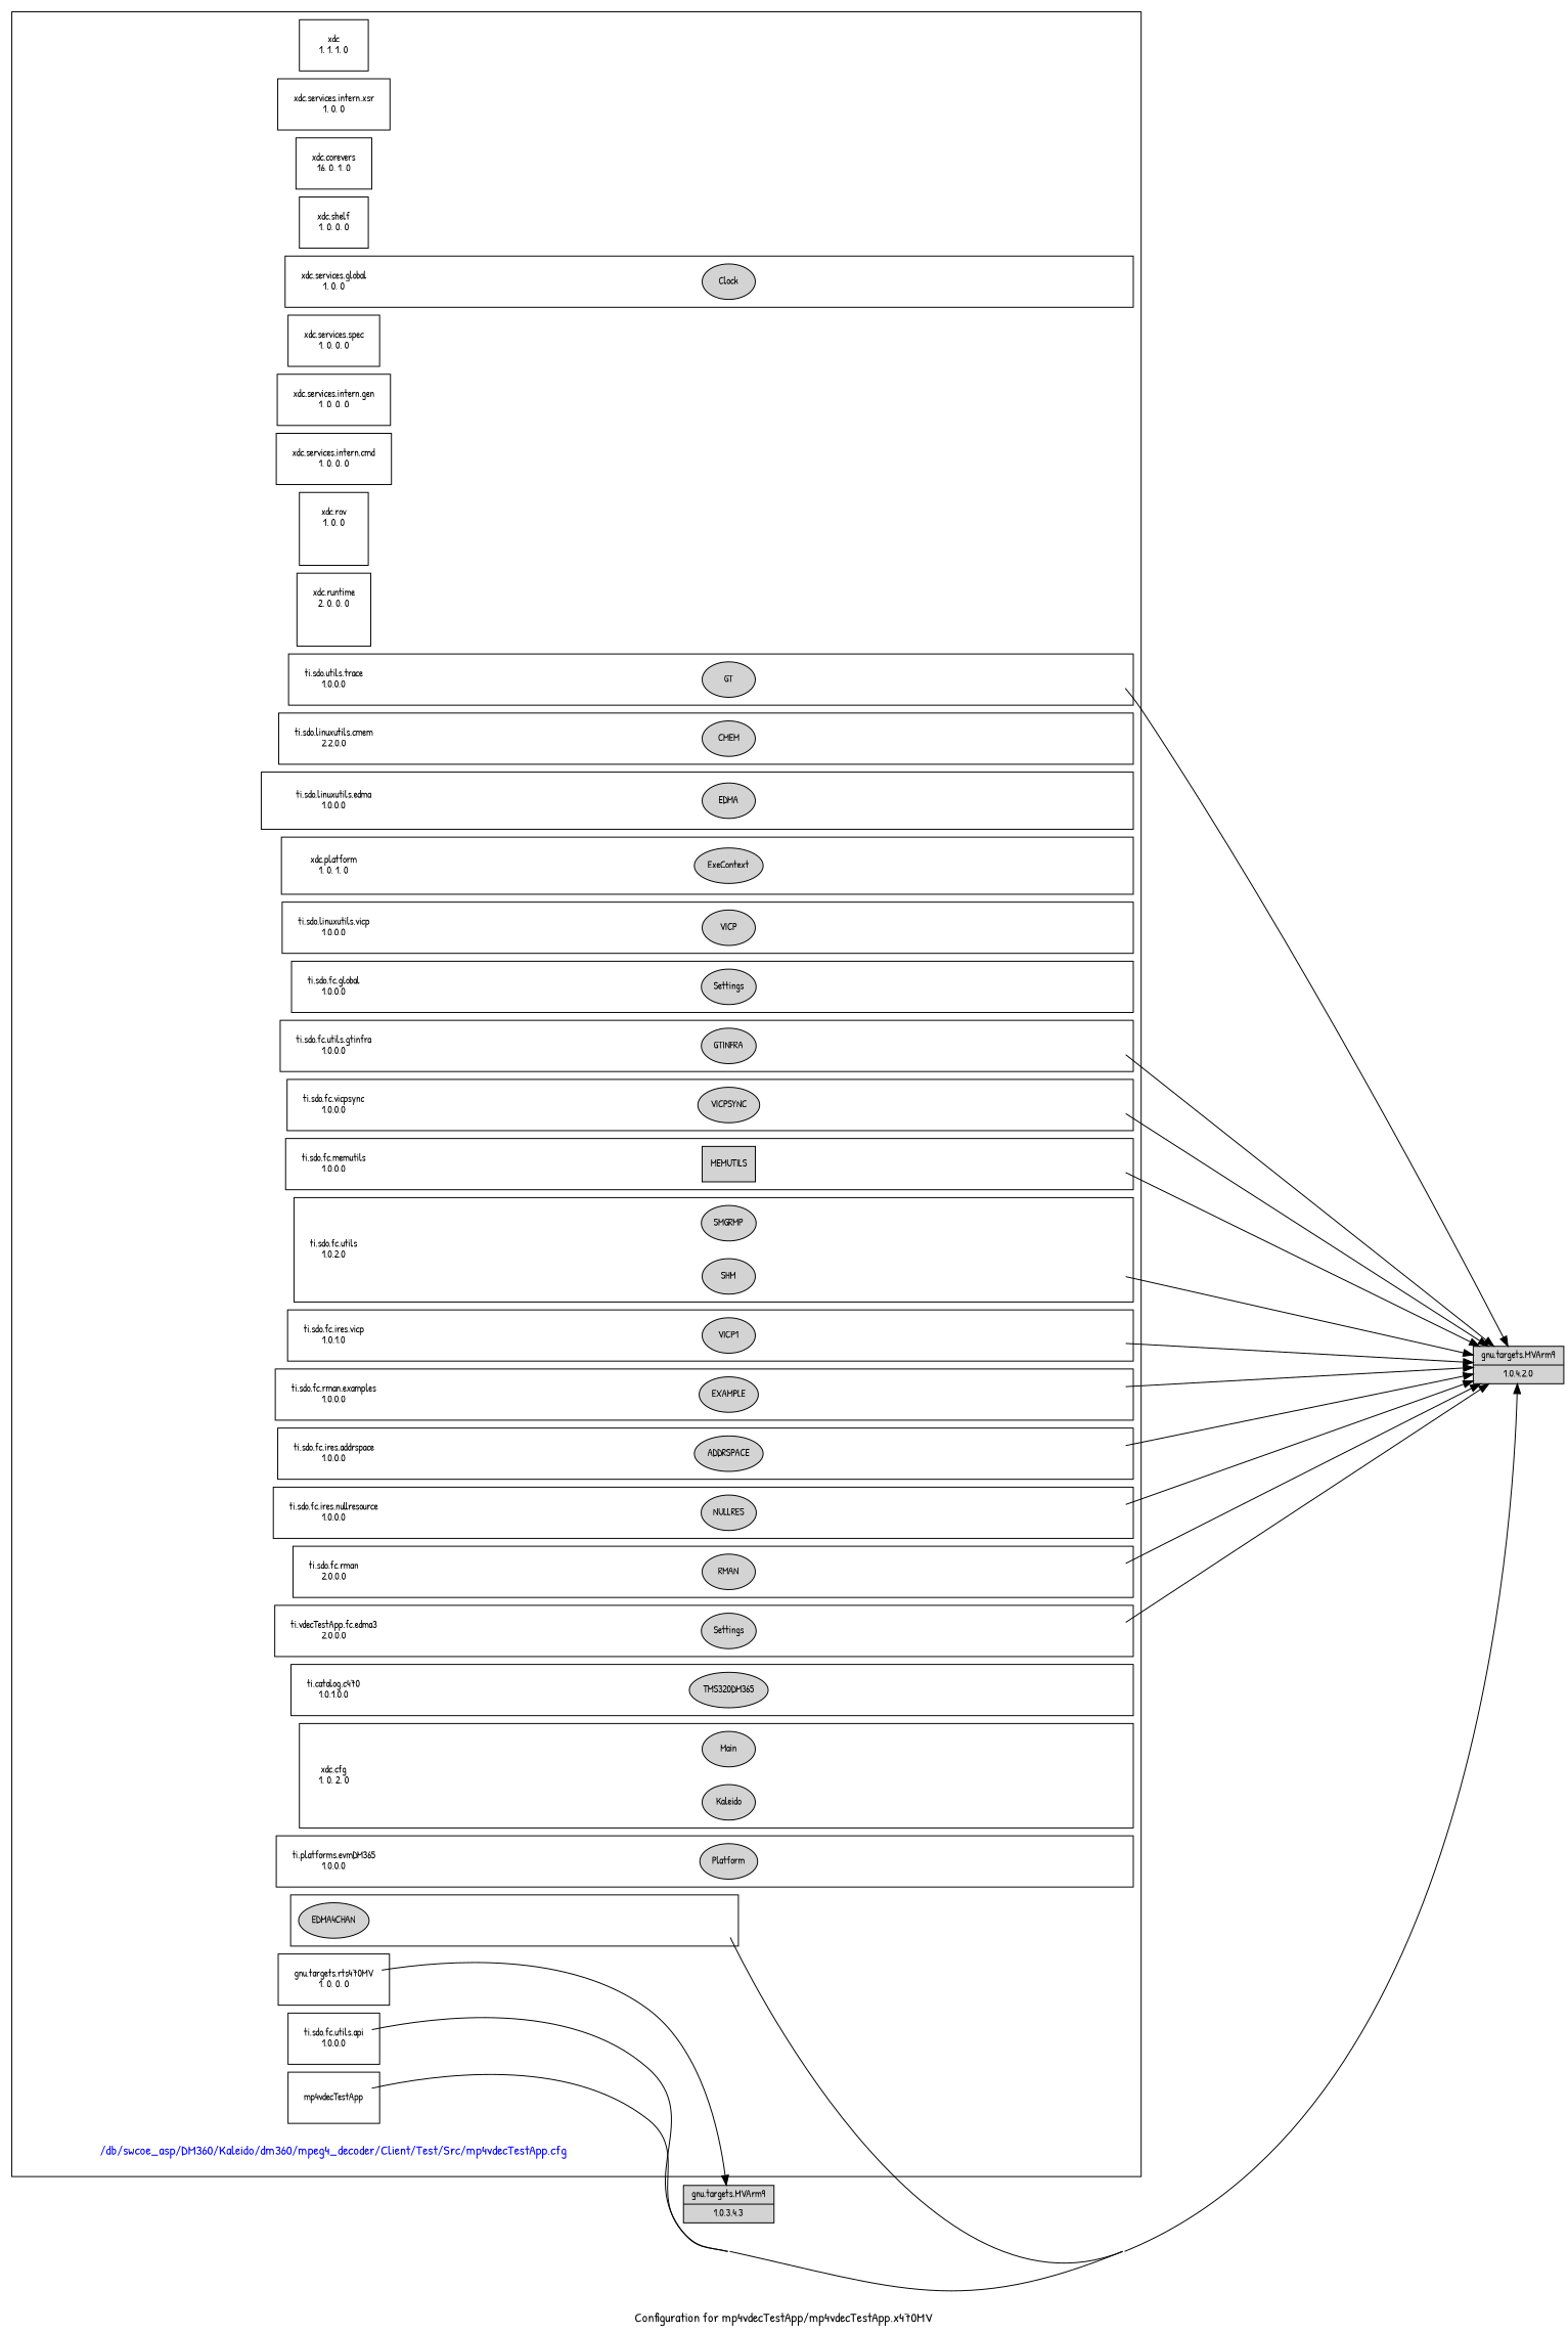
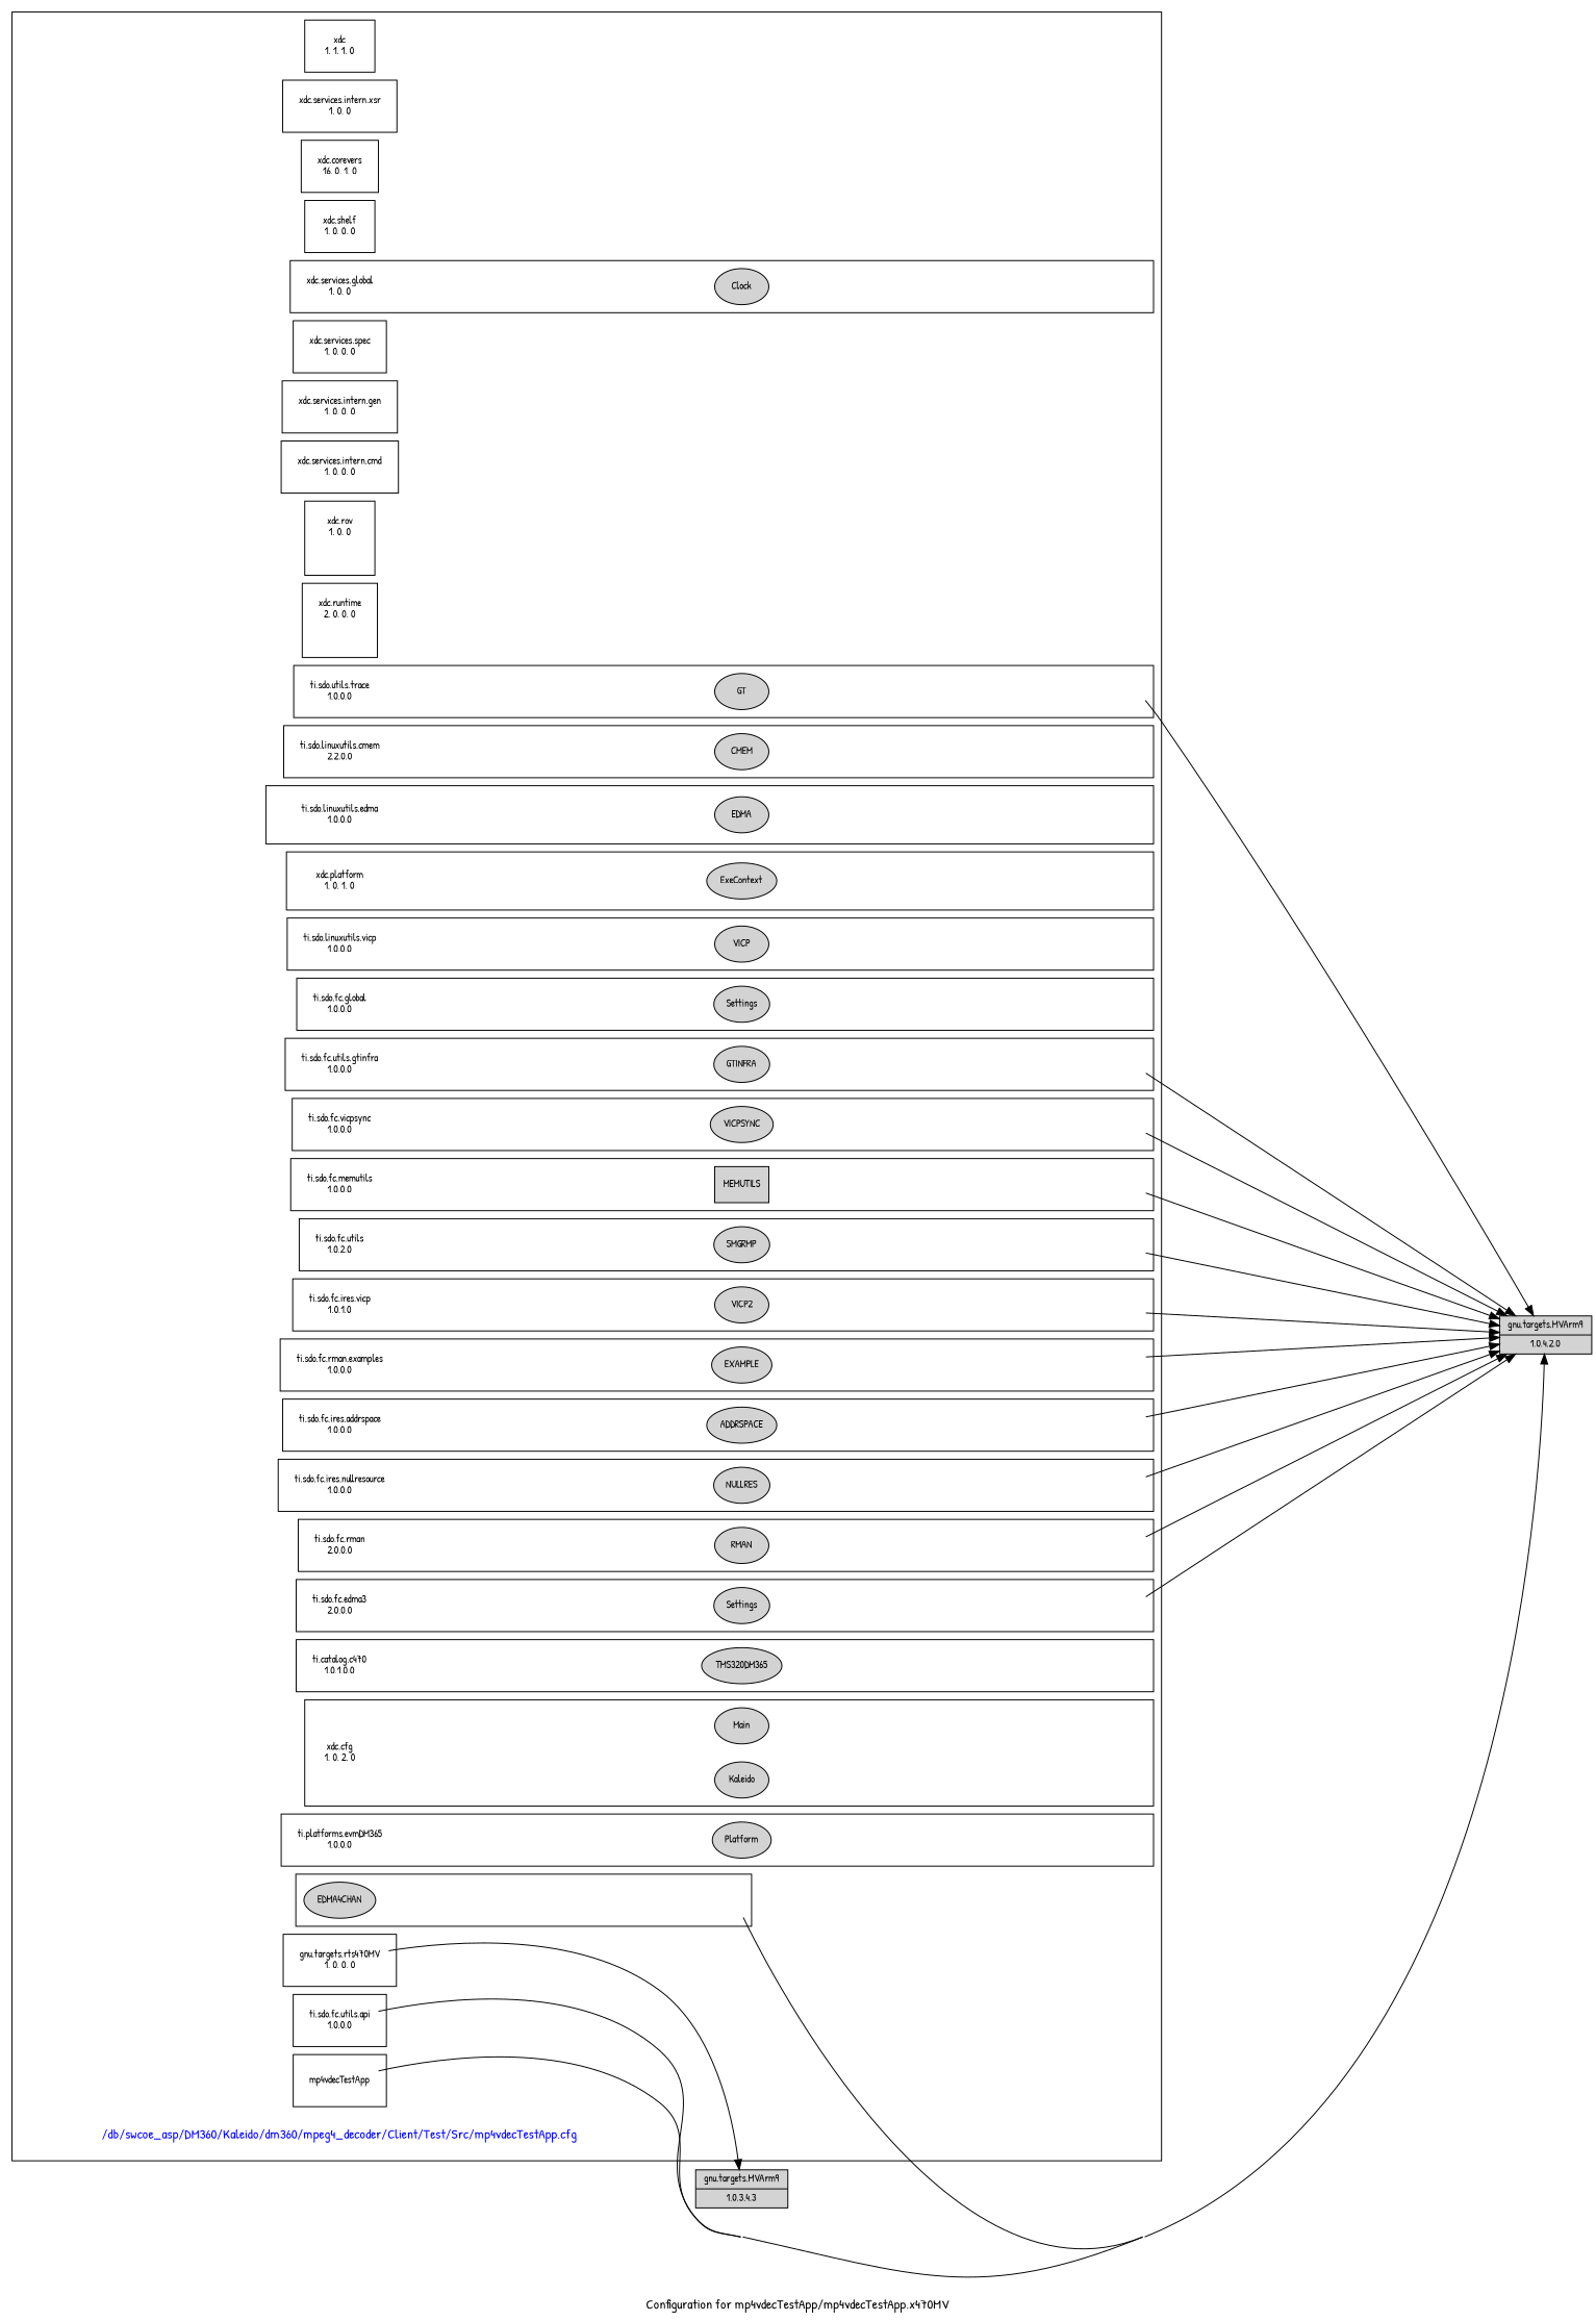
  digraph {
    compound=true
    concentrate=true
    fontname="Patrick Hand"
    label="\nConfiguration for mp4vdecTestApp/mp4vdecTestApp.x470MV"
    rankdir=LR
    ranksep=".50 equally"
    node [font=Helvetica fontcolor=black fontname="Patrick Hand" fontsize=10 shape=box]
    edge [fontname="Patrick Hand" style=invis]
    n1 [color=white label="xdc\n1, 1, 1, 0"]
    n2 [color=white label="xdc.corevers\n16, 0, 1, 0"]
    n3 [color=white label="xdc.shelf\n1, 0, 0, 0"]
    n4 [color=white label="xdc.services.global\n1, 0, 0"]
    n5 [fillcolor=lightgray label=Clock style=filled shape=""]
    xdc_services_global__bot [shape=point style=invis]
    n7 [color=white label="xdc.services.spec\n1, 0, 0, 0"]
    n8 [color=white label="xdc.services.intern.xsr\n1, 0, 0"]
    n9 [color=white label="xdc.services.intern.gen\n1, 0, 0, 0"]
    n10 [color=white label="xdc.services.intern.cmd\n1, 0, 0, 0"]
    n11 [color=white label="xdc.rov\n1, 0, 0"]
    xdc_rov__bot [shape=point style=invis]
    n13 [color=white label="xdc.runtime\n2, 0, 0, 0"]
    xdc_runtime__bot [shape=point style=invis]
    n15 [color=white label="gnu.targets.rts470MV\n1, 0, 0, 0"]
    n16 [color=white label="ti.sdo.utils.trace\n1,0,0,0"]
    n17 [fillcolor=lightgray label=GT style=filled shape=""]
    ti_sdo_utils_trace__bot [shape=point style=invis]
    n19 [color=white label="ti.sdo.linuxutils.cmem\n2,2,0,0"]
    n20 [fillcolor=lightgray label=CMEM style=filled shape=""]
    ti_sdo_linuxutils_cmem__bot [shape=point style=invis]
    n22 [color=white label="ti.sdo.linuxutils.edma\n1,0,0,0" shape=ellipse]
    n23 [fillcolor=lightgray label=EDMA style=filled shape=""]
    ti_sdo_linuxutils_edma__bot [shape=point style=invis]
    n25 [color=white label="xdc.platform\n1, 0, 1, 0" shape=ellipse]
    n26 [fillcolor=lightgray label=ExeContext style=filled shape=""]
    xdc_platform__bot [shape=point style=invis]
    n28 [color=white label="ti.sdo.linuxutils.vicp\n1,0,0,0"]
    n29 [fillcolor=lightgray label=VICP style=filled shape=""]
    ti_sdo_linuxutils_vicp__bot [shape=point style=invis]
    n31 [color=white label="ti.sdo.fc.global\n1,0,0,0"]
    n32 [fillcolor=lightgray label=Settings style=filled shape=""]
    ti_sdo_fc_global__bot [shape=point style=invis]
    n34 [color=white label="ti.sdo.fc.utils.gtinfra\n1,0,0,0"]
    n35 [fillcolor=lightgray label=GTINFRA style=filled shape=""]
    ti_sdo_fc_utils_gtinfra__bot [shape=point style=invis]
    n37 [color=white label="ti.sdo.fc.vicpsync\n1,0,0,0"]
    n38 [fillcolor=lightgray label=VICPSYNC style=filled shape=""]
    ti_sdo_fc_vicpsync__bot [shape=point style=invis]
    n40 [color=white label="ti.sdo.fc.memutils\n1,0,0,0"]
    n41 [fillcolor=lightgray label=MEMUTILS style=filled]
    ti_sdo_fc_memutils__bot [shape=point style=invis]
    n43 [color=white label="ti.sdo.fc.utils\n1,0,2,0"]
-   n44 [fillcolor=lightgray label=SHM style=filled shape=""]
    n45 [fillcolor=lightgray label=SMGRMP style=filled shape=""]
    ti_sdo_fc_utils__bot [shape=point style=invis]
    n47 [color=white label="ti.sdo.fc.ires.vicp\n1,0,1,0"]
-   n48 [fillcolor=lightgray label=VICP1 style=filled shape=""]
+   n48 [fillcolor=lightgray label=VICP2 style=filled shape=""]
    ti_sdo_fc_ires_vicp__bot [shape=point style=invis]
    n50 [color=white label="ti.sdo.fc.rman.examples\n1,0,0,0"]
    n51 [fillcolor=lightgray label=EXAMPLE style=filled shape=""]
    ti_sdo_fc_rman_examples__bot [shape=point style=invis]
    n53 [color=white label="ti.sdo.fc.ires.addrspace\n1,0,0,0"]
    n54 [fillcolor=lightgray label=ADDRSPACE style=filled shape=""]
    ti_sdo_fc_ires_addrspace__bot [shape=point style=invis]
    n56 [color=white label="ti.sdo.fc.utils.api\n1,0,0,0"]
    n57 [color=white label="ti.sdo.fc.ires.nullresource\n1,0,0,0"]
    n58 [fillcolor=lightgray label=NULLRES style=filled shape=""]
    ti_sdo_fc_ires_nullresource__bot [shape=point style=invis]
    n60 [color=white label="ti.sdo.fc.rman\n2,0,0,0"]
    n61 [fillcolor=lightgray label=RMAN style=filled shape=""]
    ti_sdo_fc_rman__bot [shape=point style=invis]
-   n63 [color=white label="ti.vdecTestApp.fc.edma3\n2,0,0,0"]
+   n63 [color=white label="ti.sdo.fc.edma3\n2,0,0,0"]
    n64 [fillcolor=lightgray label=Settings style=filled shape=""]
    ti_sdo_fc_edma3__bot [shape=point style=invis]
    n66 [fillcolor=lightgray label=EDMA4CHAN style=filled shape=""]
    ti_sdo_fc_ires_edma3chan__bot [shape=point style=invis]
    n68 [color=white label="ti.catalog.c470\n1,0,1,0,0"]
    n69 [fillcolor=lightgray label=TMS320DM365 style=filled shape=""]
    ti_catalog_c470__bot [shape=point style=invis]
    n71 [color=white label="xdc.cfg\n1, 0, 2, 0"]
    n72 [fillcolor=lightgray label=Kaleido style=filled shape=""]
    n73 [fillcolor=lightgray label=Main style=filled shape=""]
    xdc_cfg__bot [shape=point style=invis]
    n75 [color=white label="ti.platforms.evmDM365\n1,0,0,0"]
    n76 [fillcolor=lightgray label=Platform style=filled shape=""]
    ti_platforms_evmDM365__bot [shape=point style=invis]
    n78 [color=white label="mp4vdecTestApp\n"]
    n79 [color=white fontcolor=blue fontsize=14 label="/db/swcoe_asp/DM360/Kaleido/dm360/mpeg4_decoder/Client/Test/Src/mp4vdecTestApp.cfg" shape=""]
    n80 [fillcolor=lightgrey label="gnu.targets.MVArm9|1,0,3.4,3" shape=record style=filled]
    n81 [fillcolor=lightgrey label="gnu.targets.MVArm9|1,0,4.2,0" shape=record style=filled]
    subgraph cluster_1 {
      label=""
      n79
      subgraph cluster_2 {
        label=""
        n1
      }
      subgraph cluster_3 {
        label=""
        n8
      }
      subgraph cluster_4 {
        label=""
        n2
      }
      subgraph cluster_5 {
        label=""
        n3
      }
      subgraph cluster_6 {
        label=""
        n4
        n5
        xdc_services_global__bot
      }
      subgraph cluster_7 {
        label=""
        n7
      }
      subgraph cluster_8 {
        label=""
        n9
      }
      subgraph cluster_9 {
        label=""
        n10
      }
      subgraph cluster_10 {
        label=""
        n11
        xdc_rov__bot
      }
      subgraph cluster_11 {
        label=""
        n13
        xdc_runtime__bot
      }
      subgraph cluster_12 {
        label=""
        n15
      }
      subgraph cluster_13 {
        label=""
        n16
        n17
        ti_sdo_utils_trace__bot
      }
      subgraph cluster_14 {
        label=""
        n19
        n20
        ti_sdo_linuxutils_cmem__bot
      }
      subgraph cluster_15 {
        label=""
        n22
        n23
        ti_sdo_linuxutils_edma__bot
      }
      subgraph cluster_16 {
        label=""
        n25
        n26
        xdc_platform__bot
      }
      subgraph cluster_17 {
        label=""
        n28
        n29
        ti_sdo_linuxutils_vicp__bot
      }
      subgraph cluster_18 {
        label=""
        n31
        n32
        ti_sdo_fc_global__bot
      }
      subgraph cluster_19 {
        label=""
        n34
        n35
        ti_sdo_fc_utils_gtinfra__bot
      }
      subgraph cluster_20 {
        label=""
        n37
        n38
        ti_sdo_fc_vicpsync__bot
      }
      subgraph cluster_21 {
        label=""
        n40
        n41
        ti_sdo_fc_memutils__bot
      }
      subgraph cluster_22 {
        label=""
        n43
-       n44
        n45
        ti_sdo_fc_utils__bot
      }
      subgraph cluster_23 {
        label=""
        n47
        n48
        ti_sdo_fc_ires_vicp__bot
      }
      subgraph cluster_24 {
        label=""
        n50
        n51
        ti_sdo_fc_rman_examples__bot
      }
      subgraph cluster_25 {
        label=""
        n53
        n54
        ti_sdo_fc_ires_addrspace__bot
      }
      subgraph cluster_26 {
        label=""
        n56
      }
      subgraph cluster_27 {
        label=""
        n57
        n58
        ti_sdo_fc_ires_nullresource__bot
      }
      subgraph cluster_28 {
        label=""
        n60
        n61
        ti_sdo_fc_rman__bot
      }
      subgraph cluster_29 {
        label=""
        n63
        n64
        ti_sdo_fc_edma3__bot
      }
      subgraph cluster_30 {
        label=""
        n66
        ti_sdo_fc_ires_edma3chan__bot
      }
      subgraph cluster_31 {
        label=""
        n68
        n69
        ti_catalog_c470__bot
      }
      subgraph cluster_32 {
        label=""
        n71
        n72
        n73
        xdc_cfg__bot
      }
      subgraph cluster_33 {
        label=""
        n75
        n76
        ti_platforms_evmDM365__bot
      }
      subgraph cluster_34 {
        label=""
        n78
      }
    }
    n4 -> n5
    n5 -> xdc_services_global__bot
    n15 -> n80 [style=""]
    n16 -> n17
    n17 -> ti_sdo_utils_trace__bot
    ti_sdo_utils_trace__bot -> n81 [style=""]
    n19 -> n20
    n20 -> ti_sdo_linuxutils_cmem__bot
    n22 -> n23
    n23 -> ti_sdo_linuxutils_edma__bot
    n25 -> n26
    n26 -> xdc_platform__bot
    n28 -> n29
    n29 -> ti_sdo_linuxutils_vicp__bot
    n31 -> n32
    n32 -> ti_sdo_fc_global__bot
    n34 -> n35
    n35 -> ti_sdo_fc_utils_gtinfra__bot
    ti_sdo_fc_utils_gtinfra__bot -> n81 [style=""]
    n37 -> n38
    n38 -> ti_sdo_fc_vicpsync__bot
    ti_sdo_fc_vicpsync__bot -> n81 [style=""]
    n40 -> n41
    n41 -> ti_sdo_fc_memutils__bot
    ti_sdo_fc_memutils__bot -> n81 [style=""]
-   n43 -> n44
    n43 -> n45
-   n44 -> ti_sdo_fc_utils__bot
    n45 -> ti_sdo_fc_utils__bot
    ti_sdo_fc_utils__bot -> n81 [style=""]
    n47 -> n48
    n48 -> ti_sdo_fc_ires_vicp__bot
    ti_sdo_fc_ires_vicp__bot -> n81 [style=""]
    n50 -> n51
    n51 -> ti_sdo_fc_rman_examples__bot
    ti_sdo_fc_rman_examples__bot -> n81 [style=""]
    n53 -> n54
    n54 -> ti_sdo_fc_ires_addrspace__bot
    ti_sdo_fc_ires_addrspace__bot -> n81 [style=""]
    n56 -> n81 [style=""]
    n57 -> n58
    n58 -> ti_sdo_fc_ires_nullresource__bot
    ti_sdo_fc_ires_nullresource__bot -> n81 [style=""]
    n60 -> n61
    n61 -> ti_sdo_fc_rman__bot
    ti_sdo_fc_rman__bot -> n81 [style=""]
    n63 -> n64
    n64 -> ti_sdo_fc_edma3__bot
    ti_sdo_fc_edma3__bot -> n81 [style=""]
    n66 -> ti_sdo_fc_ires_edma3chan__bot
    ti_sdo_fc_ires_edma3chan__bot -> n81 [style=""]
    n68 -> n69
    n69 -> ti_catalog_c470__bot
    n71 -> n72
    n71 -> n73
    n72 -> xdc_cfg__bot
    n73 -> xdc_cfg__bot
    n75 -> n76
    n76 -> ti_platforms_evmDM365__bot
    n78 -> n81 [style=""]
  }
